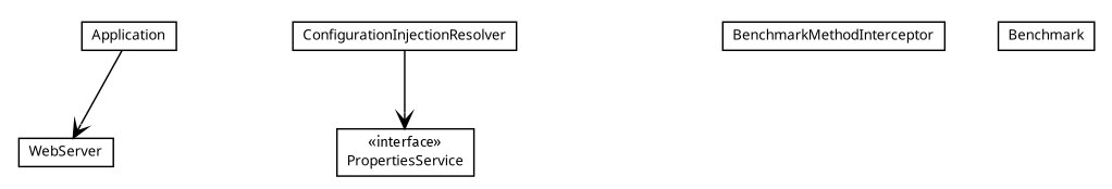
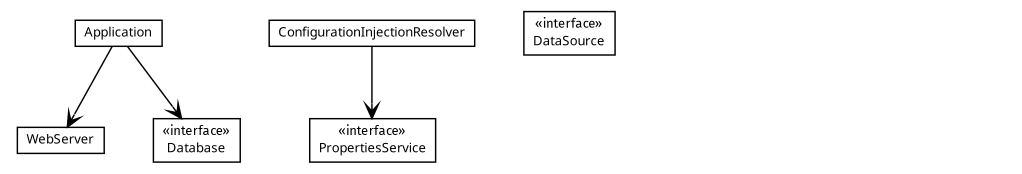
  digraph {
    fontname="Fira Sans"
    nodesep=0.25
    ranksep=0.5
    node [fontcolor=black fontname="Fira Sans" fontsize=9.0 shape=plaintext]
    edge [arrowhead=open color=black fontcolor=black fontname="Fira Sans" fontsize=10.0 headport=p labelfontname="Trebuchet MS" labelfontsize=10 tailport=p]
    n1 [label=<<table title="org.maxur.perfmodel.backend.service.WebServer" border="0" cellborder="1" cellspacing="0" cellpadding="2" port="p" href="./WebServer.html"> 		<tr><td><table border="0" cellspacing="0" cellpadding="1"> <tr><td align="center" balign="center"><font face="Trebuchet MS"> WebServer </font></td></tr> 		</table></td></tr> 		</table>>]
    n2 [label=<<table title="org.maxur.perfmodel.backend.service.PropertiesService" border="0" cellborder="1" cellspacing="0" cellpadding="2" port="p" href="./PropertiesService.html"> 		<tr><td><table border="0" cellspacing="0" cellpadding="1"> <tr><td align="center" balign="center"> &#171;interface&#187; </td></tr> <tr><td align="center" balign="center"><font face="Trebuchet MS"> PropertiesService </font></td></tr> 		</table></td></tr> 		</table>>]
+   n3 [label=<<table title="org.maxur.perfmodel.backend.service.DataSource" border="0" cellborder="1" cellspacing="0" cellpadding="2" port="p" href="./DataSource.html"> 		<tr><td><table border="0" cellspacing="0" cellpadding="1"> <tr><td align="center" balign="center"> &#171;interface&#187; </td></tr> <tr><td align="center" balign="center"><font face="Trebuchet MS"> DataSource </font></td></tr> 		</table></td></tr> 		</table>>]
+   n4 [label=<<table title="org.maxur.perfmodel.backend.service.Database" border="0" cellborder="1" cellspacing="0" cellpadding="2" port="p" href="./Database.html"> 		<tr><td><table border="0" cellspacing="0" cellpadding="1"> <tr><td align="center" balign="center"> &#171;interface&#187; </td></tr> <tr><td align="center" balign="center"><font face="Trebuchet MS"> Database </font></td></tr> 		</table></td></tr> 		</table>>]
    n5 [label=<<table title="org.maxur.perfmodel.backend.service.ConfigurationInjectionResolver" border="0" cellborder="1" cellspacing="0" cellpadding="2" port="p" href="./ConfigurationInjectionResolver.html"> 		<tr><td><table border="0" cellspacing="0" cellpadding="1"> <tr><td align="center" balign="center"><font face="Trebuchet MS"> ConfigurationInjectionResolver </font></td></tr> 		</table></td></tr> 		</table>>]
-   n6 [label=<<table title="org.maxur.perfmodel.backend.service.BenchmarkMethodInterceptor" border="0" cellborder="1" cellspacing="0" cellpadding="2" port="p" href="./BenchmarkMethodInterceptor.html"> 		<tr><td><table border="0" cellspacing="0" cellpadding="1"> <tr><td align="center" balign="center"><font face="Trebuchet MS"> BenchmarkMethodInterceptor </font></td></tr> 		</table></td></tr> 		</table>>]
-   n7 [label=<<table title="org.maxur.perfmodel.backend.service.Benchmark" border="0" cellborder="1" cellspacing="0" cellpadding="2" port="p" href="./Benchmark.html"> 		<tr><td><table border="0" cellspacing="0" cellpadding="1"> <tr><td align="center" balign="center"><font face="Trebuchet MS"> Benchmark </font></td></tr> 		</table></td></tr> 		</table>>]
    n8 [label=<<table title="org.maxur.perfmodel.backend.service.Application" border="0" cellborder="1" cellspacing="0" cellpadding="2" port="p" href="./Application.html"> 		<tr><td><table border="0" cellspacing="0" cellpadding="1"> <tr><td align="center" balign="center"><font face="Trebuchet MS"> Application </font></td></tr> 		</table></td></tr> 		</table>>]
    n5 -> n2
    n8 -> n1
+   n8 -> n4
  }
